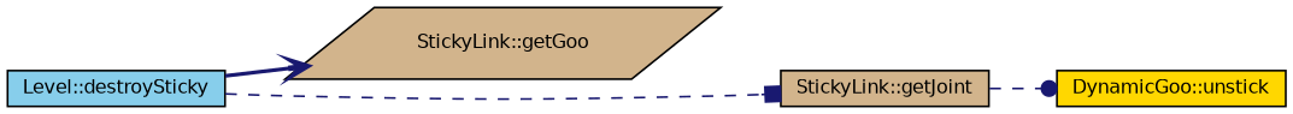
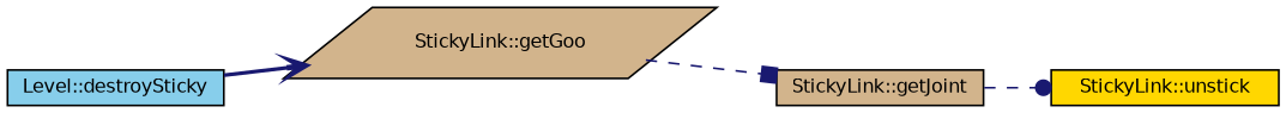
  digraph {
    rankdir=LR
    node [color=black fillcolor=tan fontname=Helvetica fontsize=10 shape=box style=filled]
    edge [color=midnightblue fontname=Helvetica fontsize=10 labelfontname=Helvetica labelfontsize=10 style=dashed]
    n1 [fillcolor=skyblue fontcolor=black height=0.2 label="Level::destroySticky" width=0.4]
    n2 [height=0.2 label="StickyLink::getGoo" shape=parallelogram width=0.4]
    n3 [height=0.2 label="StickyLink::getJoint" width=0.4]
-   n4 [fillcolor=gold height=0.2 label="DynamicGoo::unstick" width=0.4]
+   n4 [fillcolor=gold height=0.2 label="StickyLink::unstick" width=0.4]
    n1 -> n2 [arrowhead=vee style=bold]
-   n1 -> n3 [arrowhead=box]
+   n2 -> n3 [arrowhead=box]
    n3 -> n4 [arrowhead=dot]
  }
